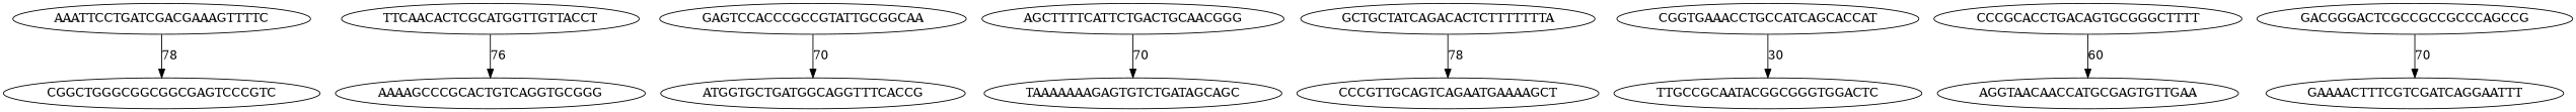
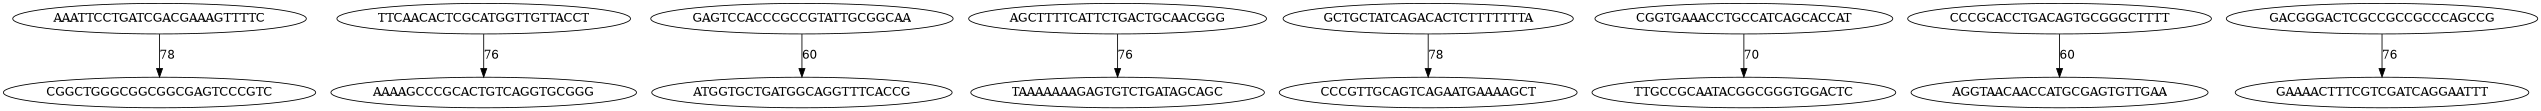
  digraph {
    AAATTCCTGATCGACGAAAGTTTTC
    CGGCTGGGCGGCGGCGAGTCCCGTC
    TTCAACACTCGCATGGTTGTTACCT
    AAAAGCCCGCACTGTCAGGTGCGGG
    GAGTCCACCCGCCGTATTGCGGCAA
    ATGGTGCTGATGGCAGGTTTCACCG
    AGCTTTTCATTCTGACTGCAACGGG
    TAAAAAAAGAGTGTCTGATAGCAGC
    GCTGCTATCAGACACTCTTTTTTTA
    CCCGTTGCAGTCAGAATGAAAAGCT
    CGGTGAAACCTGCCATCAGCACCAT
    TTGCCGCAATACGGCGGGTGGACTC
    CCCGCACCTGACAGTGCGGGCTTTT
    AGGTAACAACCATGCGAGTGTTGAA
    GACGGGACTCGCCGCCGCCCAGCCG
    GAAAACTTTCGTCGATCAGGAATTT
    AAATTCCTGATCGACGAAAGTTTTC -> CGGCTGGGCGGCGGCGAGTCCCGTC [label=78]
    TTCAACACTCGCATGGTTGTTACCT -> AAAAGCCCGCACTGTCAGGTGCGGG [label=76]
-   GAGTCCACCCGCCGTATTGCGGCAA -> ATGGTGCTGATGGCAGGTTTCACCG [label=70]
-   AGCTTTTCATTCTGACTGCAACGGG -> TAAAAAAAGAGTGTCTGATAGCAGC [label=70]
+   GAGTCCACCCGCCGTATTGCGGCAA -> ATGGTGCTGATGGCAGGTTTCACCG [label=60]
+   AGCTTTTCATTCTGACTGCAACGGG -> TAAAAAAAGAGTGTCTGATAGCAGC [label=76]
    GCTGCTATCAGACACTCTTTTTTTA -> CCCGTTGCAGTCAGAATGAAAAGCT [label=78]
-   CGGTGAAACCTGCCATCAGCACCAT -> TTGCCGCAATACGGCGGGTGGACTC [label=30]
+   CGGTGAAACCTGCCATCAGCACCAT -> TTGCCGCAATACGGCGGGTGGACTC [label=70]
    CCCGCACCTGACAGTGCGGGCTTTT -> AGGTAACAACCATGCGAGTGTTGAA [label=60]
-   GACGGGACTCGCCGCCGCCCAGCCG -> GAAAACTTTCGTCGATCAGGAATTT [label=70]
+   GACGGGACTCGCCGCCGCCCAGCCG -> GAAAACTTTCGTCGATCAGGAATTT [label=76]
  }
